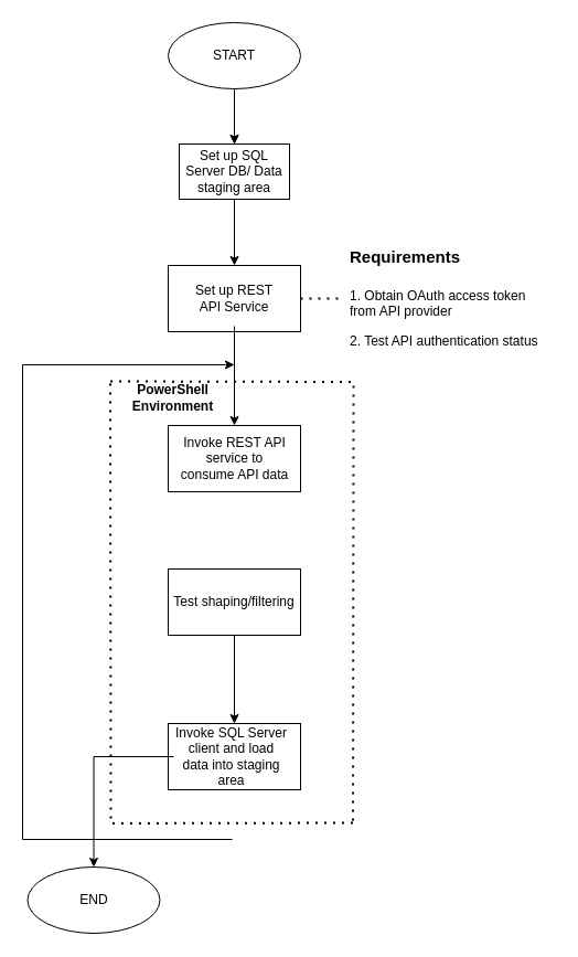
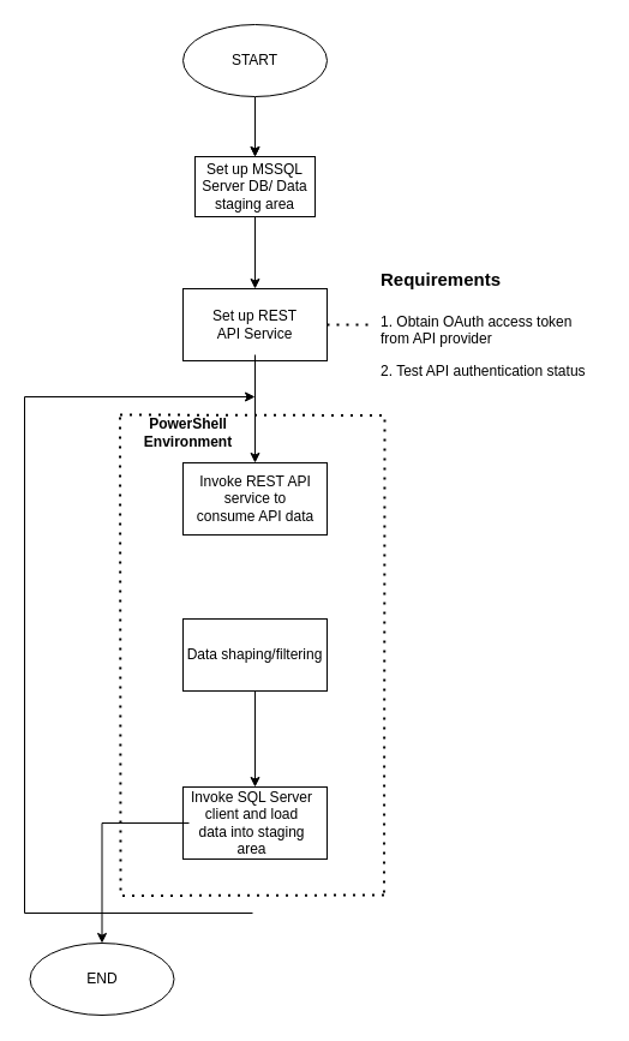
  <mxCell id="0" />
  <mxCell id="1" parent="0" />
  <mxCell id="2" value="" style="html=1;dashed=0;whitespace=wrap;" vertex="1" parent="1"><mxGeometry x="162" y="130" width="100" height="50" as="geometry" /></mxCell>
  <mxCell id="3" value="" style="edgeStyle=orthogonalEdgeStyle;rounded=0;orthogonalLoop=1;jettySize=auto;html=1;" edge="1" parent="1" source="4" target="5"><mxGeometry relative="1" as="geometry" /></mxCell>
- <mxCell id="4" value="&lt;span style=&quot;&quot;&gt;Set up SQL Server DB/ Data staging area&lt;/span&gt;" style="text;html=1;strokeColor=none;fillColor=none;align=center;verticalAlign=middle;whiteSpace=wrap;rounded=0;" vertex="1" parent="1"><mxGeometry x="167" y="130" width="90" height="50" as="geometry" /></mxCell>
+ <mxCell id="4" value="&lt;span style=&quot;&quot;&gt;Set up MSSQL Server DB/ Data staging area&lt;/span&gt;" style="text;html=1;strokeColor=none;fillColor=none;align=center;verticalAlign=middle;whiteSpace=wrap;rounded=0;" vertex="1" parent="1"><mxGeometry x="167" y="130" width="90" height="50" as="geometry" /></mxCell>
  <mxCell id="5" value="" style="whiteSpace=wrap;html=1;" vertex="1" parent="1"><mxGeometry x="152" y="240" width="120" height="60" as="geometry" /></mxCell>
  <mxCell id="6" value="" style="endArrow=classic;html=1;rounded=0;entryX=0.5;entryY=0;entryDx=0;entryDy=0;exitX=0.5;exitY=0.5;exitDx=0;exitDy=15;exitPerimeter=0;" edge="1" parent="1" target="4"><mxGeometry width="50" height="50" relative="1" as="geometry"><mxPoint x="212" y="90" as="sourcePoint" /><mxPoint x="262" y="50" as="targetPoint" /></mxGeometry></mxCell>
  <mxCell id="7" value="" style="edgeStyle=orthogonalEdgeStyle;rounded=0;orthogonalLoop=1;jettySize=auto;html=1;" edge="1" parent="1" source="8" target="9"><mxGeometry relative="1" as="geometry" /></mxCell>
  <mxCell id="8" value="&lt;span style=&quot;&quot;&gt;Set up REST API Service&lt;/span&gt;" style="text;html=1;strokeColor=none;fillColor=none;align=center;verticalAlign=middle;whiteSpace=wrap;rounded=0;" vertex="1" parent="1"><mxGeometry x="167" y="245" width="90" height="50" as="geometry" /></mxCell>
  <mxCell id="9" value="" style="whiteSpace=wrap;html=1;" vertex="1" parent="1"><mxGeometry x="152" y="385" width="120" height="60" as="geometry" /></mxCell>
  <mxCell id="10" value="&lt;span style=&quot;&quot;&gt;Invoke REST API service to consume API data&lt;/span&gt;" style="text;html=1;strokeColor=none;fillColor=none;align=center;verticalAlign=middle;whiteSpace=wrap;rounded=0;" vertex="1" parent="1"><mxGeometry x="159.5" y="390" width="105" height="50" as="geometry" /></mxCell>
  <mxCell id="11" value="" style="edgeStyle=orthogonalEdgeStyle;rounded=0;orthogonalLoop=1;jettySize=auto;html=1;" edge="1" parent="1" source="12" target="13"><mxGeometry relative="1" as="geometry" /></mxCell>
- <mxCell id="12" value="Test shaping/filtering" style="whiteSpace=wrap;html=1;" vertex="1" parent="1"><mxGeometry x="152" y="515" width="120" height="60" as="geometry" /></mxCell>
+ <mxCell id="12" value="Data shaping/filtering" style="whiteSpace=wrap;html=1;" vertex="1" parent="1"><mxGeometry x="152" y="515" width="120" height="60" as="geometry" /></mxCell>
  <mxCell id="13" value="" style="whiteSpace=wrap;html=1;" vertex="1" parent="1"><mxGeometry x="152" y="655" width="120" height="60" as="geometry" /></mxCell>
  <mxCell id="14" value="" style="edgeStyle=orthogonalEdgeStyle;rounded=0;orthogonalLoop=1;jettySize=auto;html=1;" edge="1" parent="1" source="15" target="16"><mxGeometry relative="1" as="geometry" /></mxCell>
  <mxCell id="15" value="&lt;span style=&quot;&quot;&gt;Invoke SQL Server client and load data into staging area&lt;/span&gt;" style="text;html=1;strokeColor=none;fillColor=none;align=center;verticalAlign=middle;whiteSpace=wrap;rounded=0;" vertex="1" parent="1"><mxGeometry x="157" y="660" width="105" height="50" as="geometry" /></mxCell>
  <mxCell id="16" value="END" style="ellipse;whiteSpace=wrap;html=1;" vertex="1" parent="1"><mxGeometry x="24.5" y="785" width="120" height="60" as="geometry" /></mxCell>
  <mxCell id="17" value="" style="edgeStyle=orthogonalEdgeStyle;rounded=0;orthogonalLoop=1;jettySize=auto;html=1;" edge="1" parent="1" source="18" target="4"><mxGeometry relative="1" as="geometry" /></mxCell>
  <mxCell id="18" value="START" style="ellipse;whiteSpace=wrap;html=1;" vertex="1" parent="1"><mxGeometry x="152" y="20" width="120" height="60" as="geometry" /></mxCell>
  <mxCell id="19" value="" style="endArrow=none;dashed=1;html=1;dashPattern=1 3;strokeWidth=2;rounded=0;edgeStyle=orthogonalEdgeStyle;" edge="1" parent="1"><mxGeometry width="50" height="50" relative="1" as="geometry"><mxPoint x="319.5" y="745" as="sourcePoint" /><mxPoint x="99.5" y="345" as="targetPoint" /></mxGeometry></mxCell>
  <mxCell id="20" value="" style="endArrow=none;dashed=1;html=1;dashPattern=1 3;strokeWidth=2;rounded=0;edgeStyle=orthogonalEdgeStyle;" edge="1" parent="1"><mxGeometry width="50" height="50" relative="1" as="geometry"><mxPoint x="99.5" y="345" as="sourcePoint" /><mxPoint x="319.5" y="745" as="targetPoint" /></mxGeometry></mxCell>
  <mxCell id="21" value="" style="edgeStyle=elbowEdgeStyle;elbow=horizontal;endArrow=classic;html=1;rounded=0;" edge="1" parent="1"><mxGeometry width="50" height="50" relative="1" as="geometry"><mxPoint x="210" y="760" as="sourcePoint" /><mxPoint x="212" y="330" as="targetPoint" /><Array as="points"><mxPoint x="20" y="620" /></Array></mxGeometry></mxCell>
  <mxCell id="22" value="&lt;b&gt;PowerShell Environment&lt;/b&gt;" style="text;html=1;strokeColor=none;fillColor=none;align=center;verticalAlign=middle;whiteSpace=wrap;rounded=0;" vertex="1" parent="1"><mxGeometry x="99.5" y="345" width="112.5" height="30" as="geometry" /></mxCell>
  <mxCell id="23" value="&lt;h1&gt;&lt;font style=&quot;font-size: 15px;&quot;&gt;Requirements&lt;/font&gt;&lt;/h1&gt;&lt;p&gt;1. Obtain OAuth access token from API provider&lt;/p&gt;&lt;p&gt;2. Test API authentication status&lt;/p&gt;" style="text;html=1;strokeColor=none;fillColor=none;spacing=5;spacingTop=-20;whiteSpace=wrap;overflow=hidden;rounded=0;" vertex="1" parent="1"><mxGeometry x="312" y="210" width="190" height="120" as="geometry" /></mxCell>
  <mxCell id="24" value="" style="endArrow=none;dashed=1;html=1;dashPattern=1 3;strokeWidth=2;rounded=0;entryX=0;entryY=0.5;entryDx=0;entryDy=0;" edge="1" parent="1" target="23"><mxGeometry width="50" height="50" relative="1" as="geometry"><mxPoint x="272" y="270" as="sourcePoint" /><mxPoint x="322" y="220" as="targetPoint" /></mxGeometry></mxCell>
